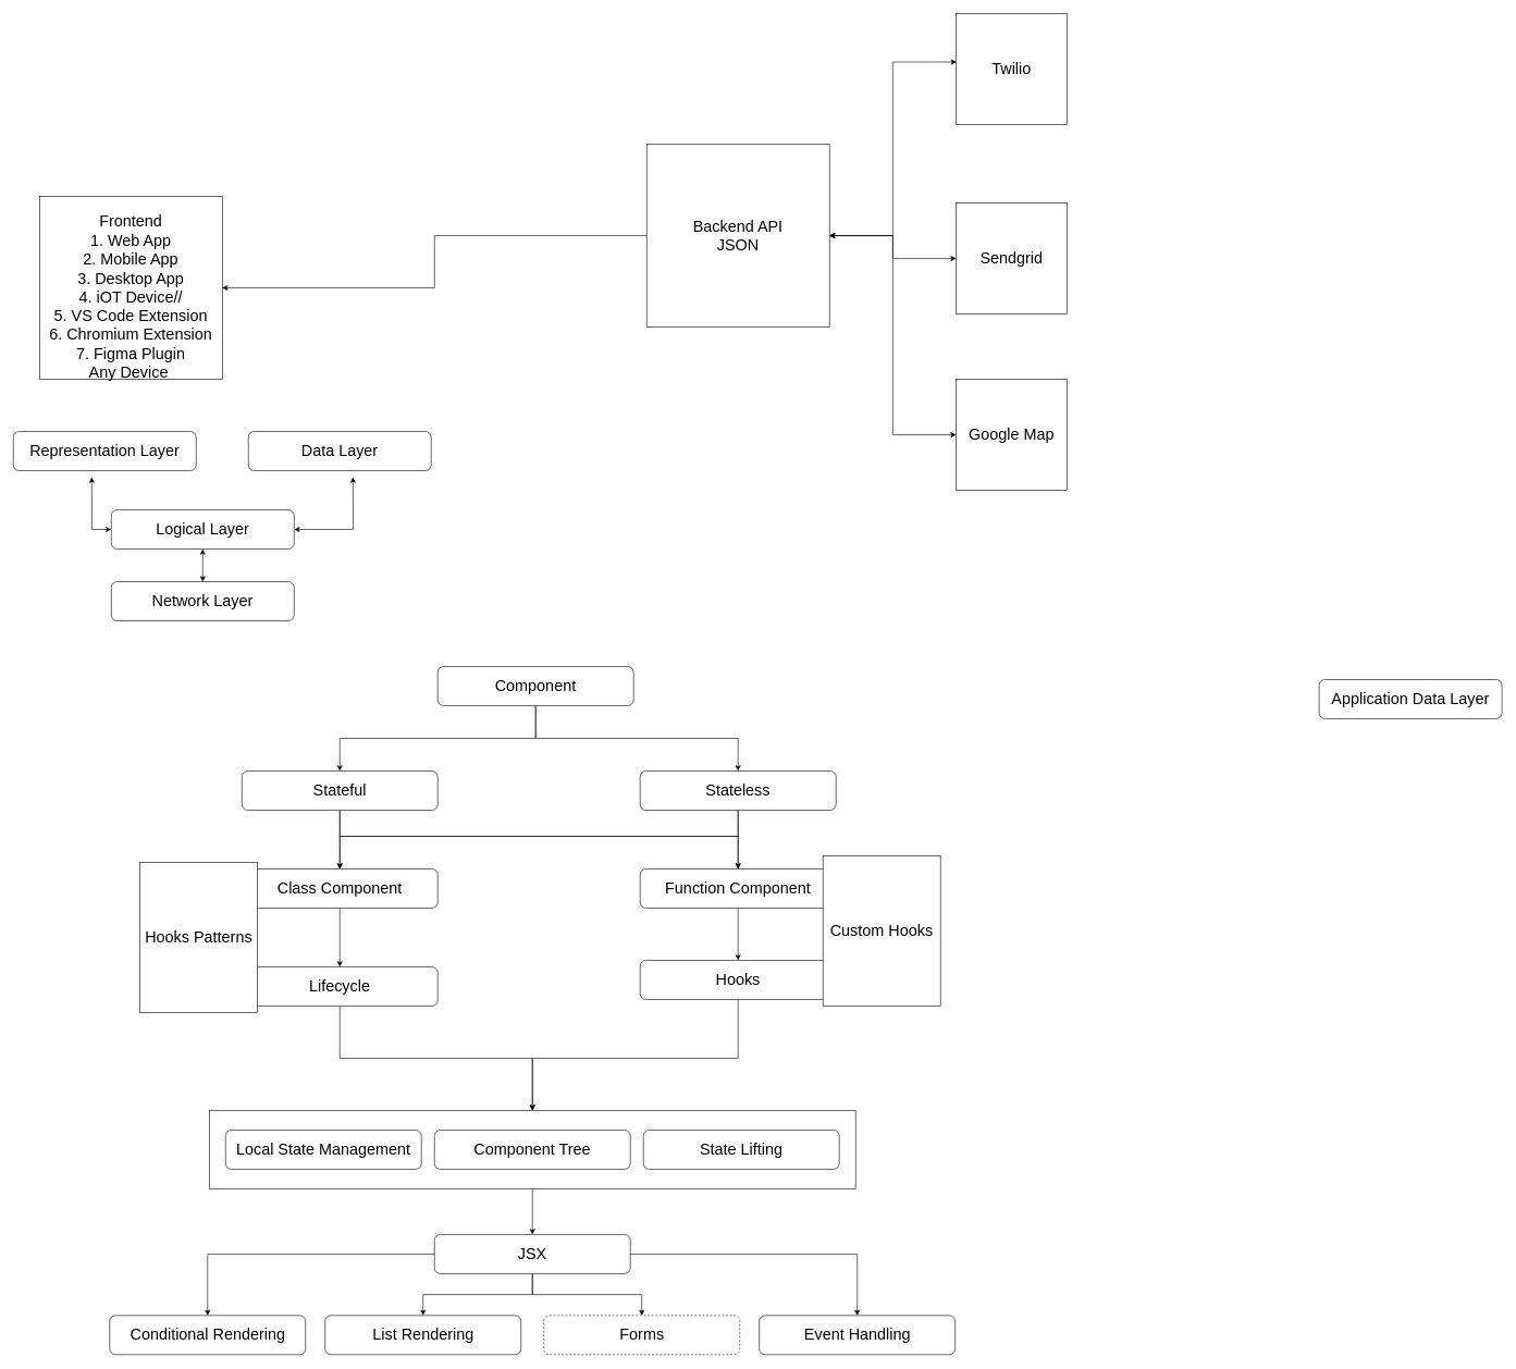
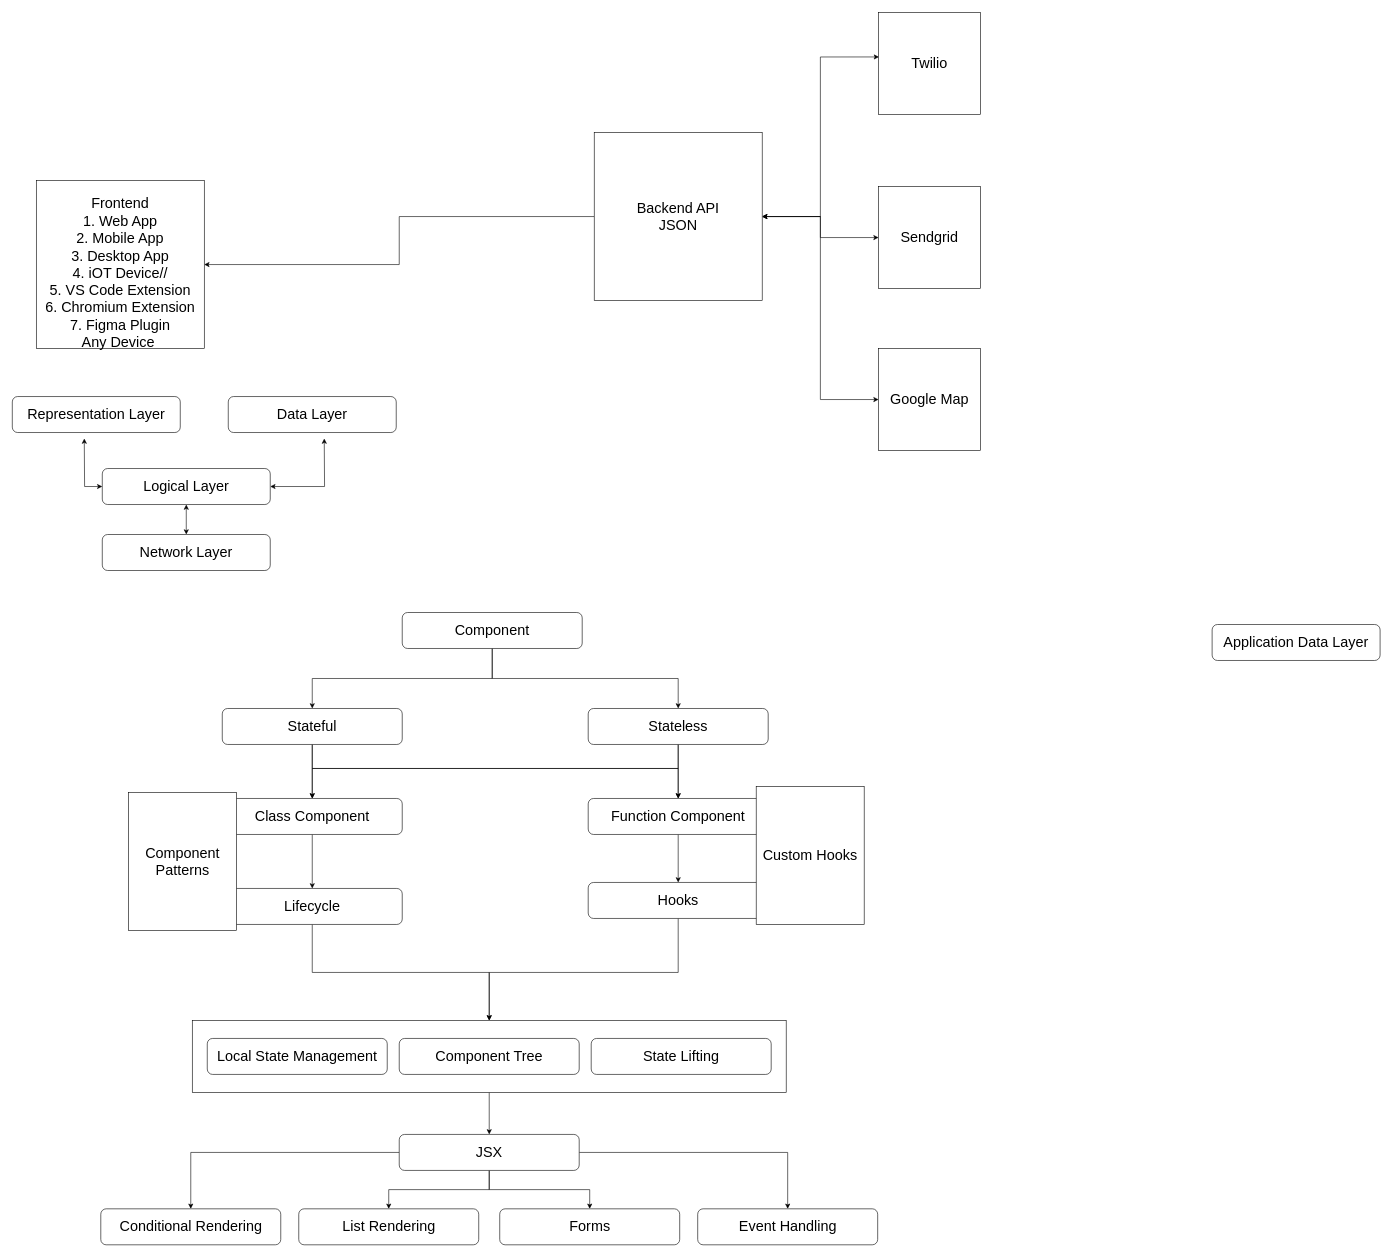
  <mxCell id="0" />
  <mxCell id="1" parent="0" />
  <mxCell id="2" value="&lt;font style=&quot;font-size: 24px&quot;&gt;&lt;br&gt;Frontend&lt;br&gt;1. Web App&lt;br&gt;2. Mobile App&lt;br&gt;3. Desktop App&lt;br&gt;4. iOT Device//&lt;br&gt;5. VS Code Extension&lt;br&gt;6. Chromium Extension&lt;br&gt;7. Figma Plugin&lt;br&gt;Any Device&amp;nbsp;&lt;br&gt;&lt;/font&gt;" style="whiteSpace=wrap;html=1;aspect=fixed;" vertex="1" parent="1"><mxGeometry x="60" y="300" width="280" height="280" as="geometry" /></mxCell>
  <mxCell id="3" style="edgeStyle=orthogonalEdgeStyle;rounded=0;orthogonalLoop=1;jettySize=auto;html=1;fontSize=24;" edge="1" parent="1" source="7" target="2"><mxGeometry relative="1" as="geometry" /></mxCell>
  <mxCell id="4" style="edgeStyle=orthogonalEdgeStyle;rounded=0;orthogonalLoop=1;jettySize=auto;html=1;entryX=0.004;entryY=0.435;entryDx=0;entryDy=0;entryPerimeter=0;fontSize=24;startArrow=classic;startFill=1;endArrow=classic;endFill=1;" edge="1" parent="1" source="7" target="15"><mxGeometry relative="1" as="geometry" /></mxCell>
  <mxCell id="5" style="edgeStyle=orthogonalEdgeStyle;rounded=0;orthogonalLoop=1;jettySize=auto;html=1;entryX=0;entryY=0.5;entryDx=0;entryDy=0;fontSize=24;startArrow=classic;startFill=1;endArrow=classic;endFill=1;" edge="1" parent="1" source="7" target="16"><mxGeometry relative="1" as="geometry" /></mxCell>
  <mxCell id="6" style="edgeStyle=orthogonalEdgeStyle;rounded=0;orthogonalLoop=1;jettySize=auto;html=1;entryX=0;entryY=0.5;entryDx=0;entryDy=0;fontSize=24;startArrow=classic;startFill=1;endArrow=classic;endFill=1;" edge="1" parent="1" source="7" target="17"><mxGeometry relative="1" as="geometry" /></mxCell>
  <mxCell id="7" value="Backend API&lt;br&gt;JSON" style="whiteSpace=wrap;html=1;aspect=fixed;fontSize=24;" vertex="1" parent="1"><mxGeometry x="990" y="220" width="280" height="280" as="geometry" /></mxCell>
  <mxCell id="8" value="Representation Layer" style="rounded=1;whiteSpace=wrap;html=1;fontSize=24;" vertex="1" parent="1"><mxGeometry x="20" y="660" width="280" height="60" as="geometry" /></mxCell>
  <mxCell id="9" value="Data Layer" style="rounded=1;whiteSpace=wrap;html=1;fontSize=24;" vertex="1" parent="1"><mxGeometry x="380" y="660" width="280" height="60" as="geometry" /></mxCell>
  <mxCell id="10" style="edgeStyle=orthogonalEdgeStyle;rounded=0;orthogonalLoop=1;jettySize=auto;html=1;fontSize=24;startArrow=classic;startFill=1;" edge="1" parent="1" source="13"><mxGeometry relative="1" as="geometry"><mxPoint x="140" y="730" as="targetPoint" /></mxGeometry></mxCell>
  <mxCell id="11" style="edgeStyle=orthogonalEdgeStyle;rounded=0;orthogonalLoop=1;jettySize=auto;html=1;fontSize=24;startArrow=classic;startFill=1;endArrow=classic;endFill=1;" edge="1" parent="1" source="13"><mxGeometry relative="1" as="geometry"><mxPoint x="540" y="730" as="targetPoint" /></mxGeometry></mxCell>
  <mxCell id="12" style="edgeStyle=orthogonalEdgeStyle;rounded=0;orthogonalLoop=1;jettySize=auto;html=1;entryX=0.5;entryY=0;entryDx=0;entryDy=0;fontSize=24;startArrow=classic;startFill=1;endArrow=classic;endFill=1;" edge="1" parent="1" source="13" target="14"><mxGeometry relative="1" as="geometry" /></mxCell>
  <mxCell id="13" value="Logical Layer" style="rounded=1;whiteSpace=wrap;html=1;fontSize=24;" vertex="1" parent="1"><mxGeometry x="170" y="780" width="280" height="60" as="geometry" /></mxCell>
  <mxCell id="14" value="Network Layer" style="rounded=1;whiteSpace=wrap;html=1;fontSize=24;" vertex="1" parent="1"><mxGeometry x="170" y="890" width="280" height="60" as="geometry" /></mxCell>
  <mxCell id="15" value="Twilio" style="whiteSpace=wrap;html=1;aspect=fixed;fontSize=24;" vertex="1" parent="1"><mxGeometry x="1464" y="20" width="170" height="170" as="geometry" /></mxCell>
  <mxCell id="16" value="Sendgrid" style="whiteSpace=wrap;html=1;aspect=fixed;fontSize=24;" vertex="1" parent="1"><mxGeometry x="1464" y="310" width="170" height="170" as="geometry" /></mxCell>
  <mxCell id="17" value="Google Map" style="whiteSpace=wrap;html=1;aspect=fixed;fontSize=24;" vertex="1" parent="1"><mxGeometry x="1464" y="580" width="170" height="170" as="geometry" /></mxCell>
  <mxCell id="18" style="edgeStyle=orthogonalEdgeStyle;rounded=0;orthogonalLoop=1;jettySize=auto;html=1;fontSize=24;startArrow=none;startFill=0;endArrow=classic;endFill=1;" edge="1" parent="1" source="20" target="23"><mxGeometry relative="1" as="geometry" /></mxCell>
  <mxCell id="19" style="edgeStyle=orthogonalEdgeStyle;rounded=0;orthogonalLoop=1;jettySize=auto;html=1;entryX=0.5;entryY=0;entryDx=0;entryDy=0;fontSize=24;startArrow=none;startFill=0;endArrow=classic;endFill=1;" edge="1" parent="1" source="20" target="26"><mxGeometry relative="1" as="geometry"><Array as="points"><mxPoint x="820" y="1130" /><mxPoint x="1130" y="1130" /></Array></mxGeometry></mxCell>
  <mxCell id="20" value="Component" style="rounded=1;whiteSpace=wrap;html=1;fontSize=24;" vertex="1" parent="1"><mxGeometry x="670" y="1020" width="300" height="60" as="geometry" /></mxCell>
  <mxCell id="21" style="edgeStyle=orthogonalEdgeStyle;rounded=0;orthogonalLoop=1;jettySize=auto;html=1;entryX=0.5;entryY=0;entryDx=0;entryDy=0;fontSize=24;startArrow=none;startFill=0;endArrow=classic;endFill=1;" edge="1" parent="1" source="23" target="28"><mxGeometry relative="1" as="geometry" /></mxCell>
  <mxCell id="22" style="edgeStyle=orthogonalEdgeStyle;rounded=0;orthogonalLoop=1;jettySize=auto;html=1;entryX=0.5;entryY=0;entryDx=0;entryDy=0;fontSize=24;startArrow=none;startFill=0;endArrow=classic;endFill=1;" edge="1" parent="1" source="23" target="30"><mxGeometry relative="1" as="geometry"><Array as="points"><mxPoint x="520" y="1280" /><mxPoint x="1130" y="1280" /></Array></mxGeometry></mxCell>
  <mxCell id="23" value="Stateful" style="rounded=1;whiteSpace=wrap;html=1;fontSize=24;" vertex="1" parent="1"><mxGeometry x="370" y="1180" width="300" height="60" as="geometry" /></mxCell>
  <mxCell id="24" style="edgeStyle=orthogonalEdgeStyle;rounded=0;orthogonalLoop=1;jettySize=auto;html=1;fontSize=24;startArrow=none;startFill=0;endArrow=classic;endFill=1;" edge="1" parent="1" source="26" target="28"><mxGeometry relative="1" as="geometry"><Array as="points"><mxPoint x="1130" y="1280" /><mxPoint x="520" y="1280" /></Array></mxGeometry></mxCell>
  <mxCell id="25" style="edgeStyle=orthogonalEdgeStyle;rounded=0;orthogonalLoop=1;jettySize=auto;html=1;entryX=0.5;entryY=0;entryDx=0;entryDy=0;fontSize=24;startArrow=none;startFill=0;endArrow=classic;endFill=1;" edge="1" parent="1" source="26" target="30"><mxGeometry relative="1" as="geometry" /></mxCell>
  <mxCell id="26" value="Stateless" style="rounded=1;whiteSpace=wrap;html=1;fontSize=24;" vertex="1" parent="1"><mxGeometry x="980" y="1180" width="300" height="60" as="geometry" /></mxCell>
  <mxCell id="27" style="edgeStyle=orthogonalEdgeStyle;rounded=0;orthogonalLoop=1;jettySize=auto;html=1;entryX=0.5;entryY=0;entryDx=0;entryDy=0;fontSize=24;startArrow=none;startFill=0;endArrow=classic;endFill=1;" edge="1" parent="1" source="28" target="32"><mxGeometry relative="1" as="geometry" /></mxCell>
  <mxCell id="28" value="Class Component" style="rounded=1;whiteSpace=wrap;html=1;fontSize=24;" vertex="1" parent="1"><mxGeometry x="370" y="1330" width="300" height="60" as="geometry" /></mxCell>
  <mxCell id="29" style="edgeStyle=orthogonalEdgeStyle;rounded=0;orthogonalLoop=1;jettySize=auto;html=1;entryX=0.5;entryY=0;entryDx=0;entryDy=0;fontSize=24;startArrow=none;startFill=0;endArrow=classic;endFill=1;" edge="1" parent="1" source="30" target="35"><mxGeometry relative="1" as="geometry" /></mxCell>
  <mxCell id="30" value="Function Component" style="rounded=1;whiteSpace=wrap;html=1;fontSize=24;" vertex="1" parent="1"><mxGeometry x="980" y="1330" width="300" height="60" as="geometry" /></mxCell>
  <mxCell id="31" style="edgeStyle=orthogonalEdgeStyle;rounded=0;orthogonalLoop=1;jettySize=auto;html=1;fontSize=24;startArrow=none;startFill=0;endArrow=classic;endFill=1;" edge="1" parent="1" source="32" target="38"><mxGeometry relative="1" as="geometry" /></mxCell>
  <mxCell id="32" value="Lifecycle" style="rounded=1;whiteSpace=wrap;html=1;fontSize=24;" vertex="1" parent="1"><mxGeometry x="370" y="1480" width="300" height="60" as="geometry" /></mxCell>
- <mxCell id="33" value="Hooks Patterns" style="rounded=0;whiteSpace=wrap;html=1;fontSize=24;" vertex="1" parent="1"><mxGeometry x="214" y="1320" width="180" height="230" as="geometry" /></mxCell>
+ <mxCell id="33" value="Component Patterns" style="rounded=0;whiteSpace=wrap;html=1;fontSize=24;" vertex="1" parent="1"><mxGeometry x="214" y="1320" width="180" height="230" as="geometry" /></mxCell>
  <mxCell id="34" style="edgeStyle=orthogonalEdgeStyle;rounded=0;orthogonalLoop=1;jettySize=auto;html=1;entryX=0.5;entryY=0;entryDx=0;entryDy=0;fontSize=24;startArrow=none;startFill=0;endArrow=classic;endFill=1;" edge="1" parent="1" source="35" target="38"><mxGeometry relative="1" as="geometry"><Array as="points"><mxPoint x="1130" y="1620" /><mxPoint x="815" y="1620" /></Array></mxGeometry></mxCell>
  <mxCell id="35" value="Hooks" style="rounded=1;whiteSpace=wrap;html=1;fontSize=24;" vertex="1" parent="1"><mxGeometry x="980" y="1470" width="300" height="60" as="geometry" /></mxCell>
  <mxCell id="36" value="Custom Hooks" style="rounded=0;whiteSpace=wrap;html=1;fontSize=24;" vertex="1" parent="1"><mxGeometry x="1260" y="1310" width="180" height="230" as="geometry" /></mxCell>
  <mxCell id="37" style="edgeStyle=orthogonalEdgeStyle;rounded=0;orthogonalLoop=1;jettySize=auto;html=1;entryX=0.5;entryY=0;entryDx=0;entryDy=0;fontSize=24;startArrow=none;startFill=0;endArrow=classic;endFill=1;" edge="1" parent="1" source="38" target="43"><mxGeometry relative="1" as="geometry" /></mxCell>
  <mxCell id="38" value="" style="rounded=0;whiteSpace=wrap;html=1;fontSize=24;" vertex="1" parent="1"><mxGeometry x="320" y="1700" width="990" height="120" as="geometry" /></mxCell>
  <mxCell id="39" style="edgeStyle=orthogonalEdgeStyle;rounded=0;orthogonalLoop=1;jettySize=auto;html=1;entryX=0.5;entryY=0;entryDx=0;entryDy=0;fontSize=24;startArrow=none;startFill=0;endArrow=classic;endFill=1;" edge="1" parent="1" source="43" target="47"><mxGeometry relative="1" as="geometry" /></mxCell>
  <mxCell id="40" style="edgeStyle=orthogonalEdgeStyle;rounded=0;orthogonalLoop=1;jettySize=auto;html=1;entryX=0.5;entryY=0;entryDx=0;entryDy=0;fontSize=24;startArrow=none;startFill=0;endArrow=classic;endFill=1;" edge="1" parent="1" source="43" target="48"><mxGeometry relative="1" as="geometry" /></mxCell>
  <mxCell id="41" style="edgeStyle=orthogonalEdgeStyle;rounded=0;orthogonalLoop=1;jettySize=auto;html=1;fontSize=24;startArrow=none;startFill=0;endArrow=classic;endFill=1;" edge="1" parent="1" source="43" target="49"><mxGeometry relative="1" as="geometry" /></mxCell>
  <mxCell id="42" style="edgeStyle=orthogonalEdgeStyle;rounded=0;orthogonalLoop=1;jettySize=auto;html=1;fontSize=24;startArrow=none;startFill=0;endArrow=classic;endFill=1;" edge="1" parent="1" source="43" target="50"><mxGeometry relative="1" as="geometry" /></mxCell>
  <mxCell id="43" value="JSX" style="rounded=1;whiteSpace=wrap;html=1;fontSize=24;" vertex="1" parent="1"><mxGeometry x="665" y="1890" width="300" height="60" as="geometry" /></mxCell>
  <mxCell id="44" value="Local State Management" style="rounded=1;whiteSpace=wrap;html=1;fontSize=24;" vertex="1" parent="1"><mxGeometry x="345" y="1730" width="300" height="60" as="geometry" /></mxCell>
  <mxCell id="45" value="Component Tree" style="rounded=1;whiteSpace=wrap;html=1;fontSize=24;" vertex="1" parent="1"><mxGeometry x="665" y="1730" width="300" height="60" as="geometry" /></mxCell>
  <mxCell id="46" value="State Lifting" style="rounded=1;whiteSpace=wrap;html=1;fontSize=24;" vertex="1" parent="1"><mxGeometry x="985" y="1730" width="300" height="60" as="geometry" /></mxCell>
  <mxCell id="47" value="Conditional Rendering" style="rounded=1;whiteSpace=wrap;html=1;fontSize=24;" vertex="1" parent="1"><mxGeometry x="167.5" y="2014" width="300" height="60" as="geometry" /></mxCell>
  <mxCell id="48" value="List Rendering" style="rounded=1;whiteSpace=wrap;html=1;fontSize=24;" vertex="1" parent="1"><mxGeometry x="497.5" y="2014" width="300" height="60" as="geometry" /></mxCell>
- <mxCell id="49" value="Forms" style="rounded=1;whiteSpace=wrap;html=1;fontSize=24;dashed=1;" vertex="1" parent="1"><mxGeometry x="832.5" y="2014" width="300" height="60" as="geometry" /></mxCell>
+ <mxCell id="49" value="Forms" style="rounded=1;whiteSpace=wrap;html=1;fontSize=24;" vertex="1" parent="1"><mxGeometry x="832.5" y="2014" width="300" height="60" as="geometry" /></mxCell>
  <mxCell id="50" value="Event Handling" style="rounded=1;whiteSpace=wrap;html=1;fontSize=24;" vertex="1" parent="1"><mxGeometry x="1162.5" y="2014" width="300" height="60" as="geometry" /></mxCell>
  <mxCell id="51" value="Application Data Layer" style="rounded=1;whiteSpace=wrap;html=1;fontSize=24;" vertex="1" parent="1"><mxGeometry x="2020" y="1040" width="280" height="60" as="geometry" /></mxCell>
